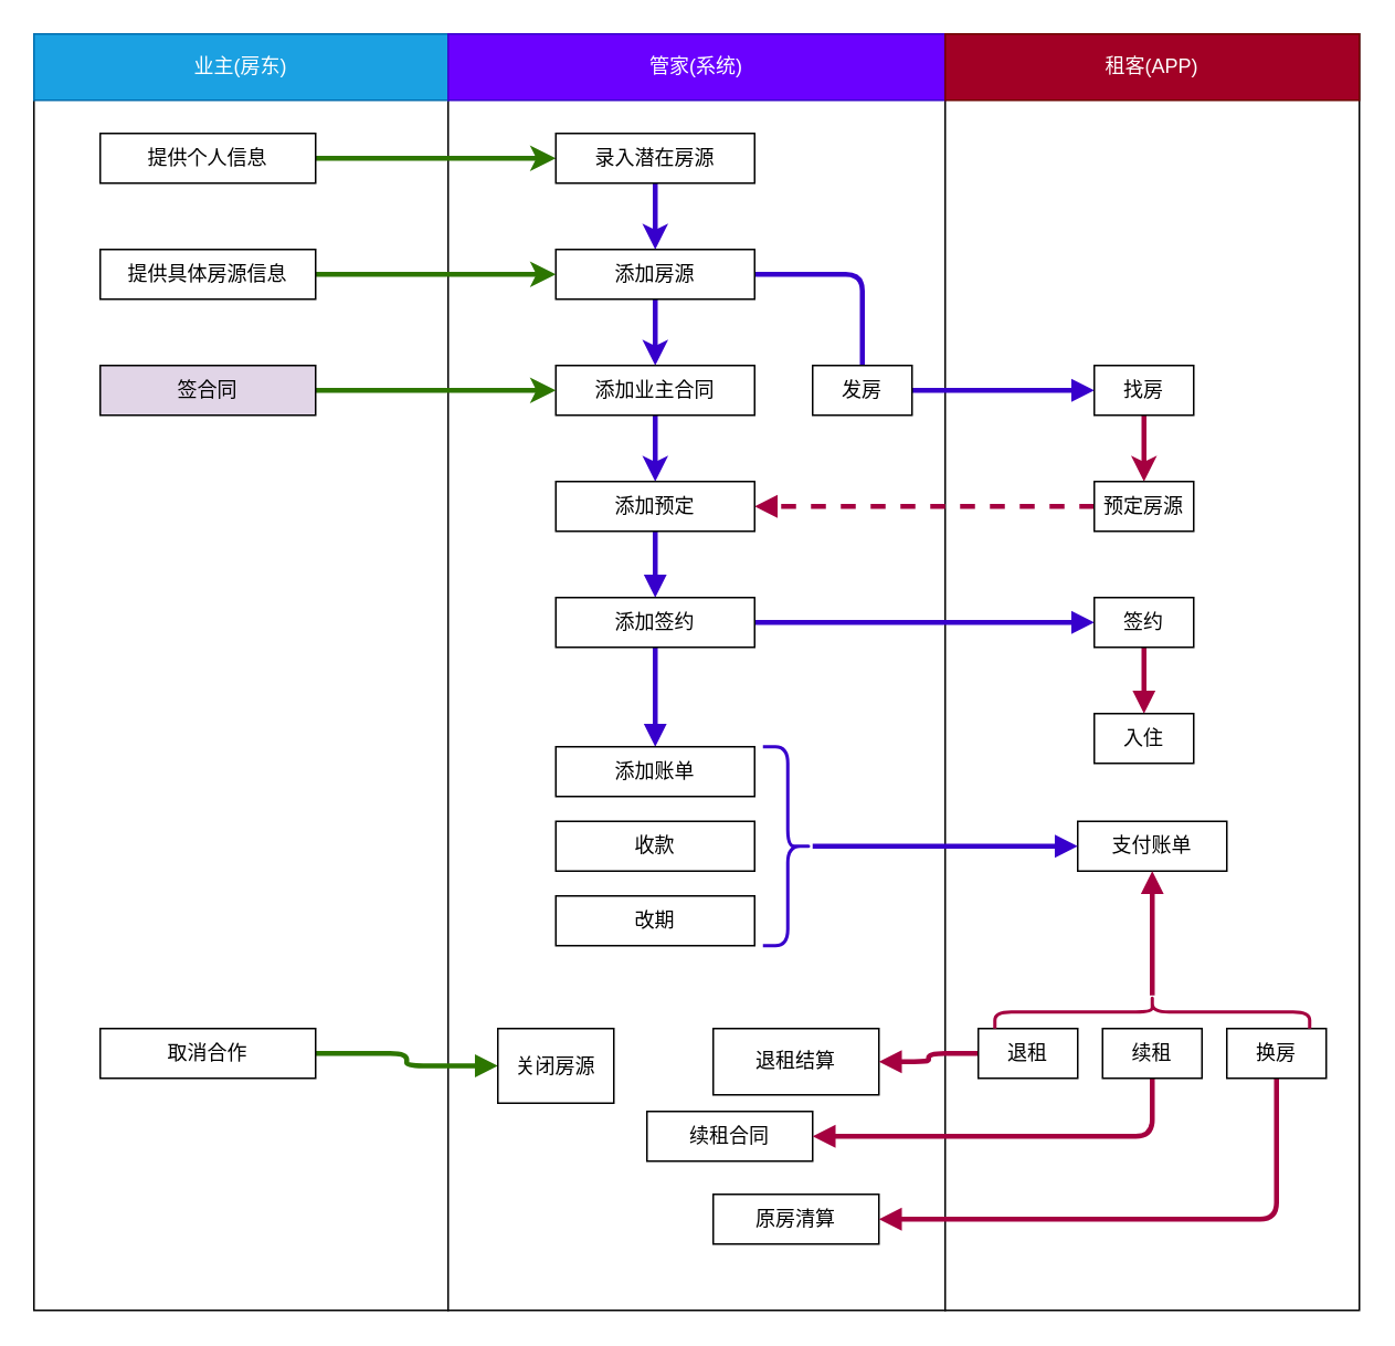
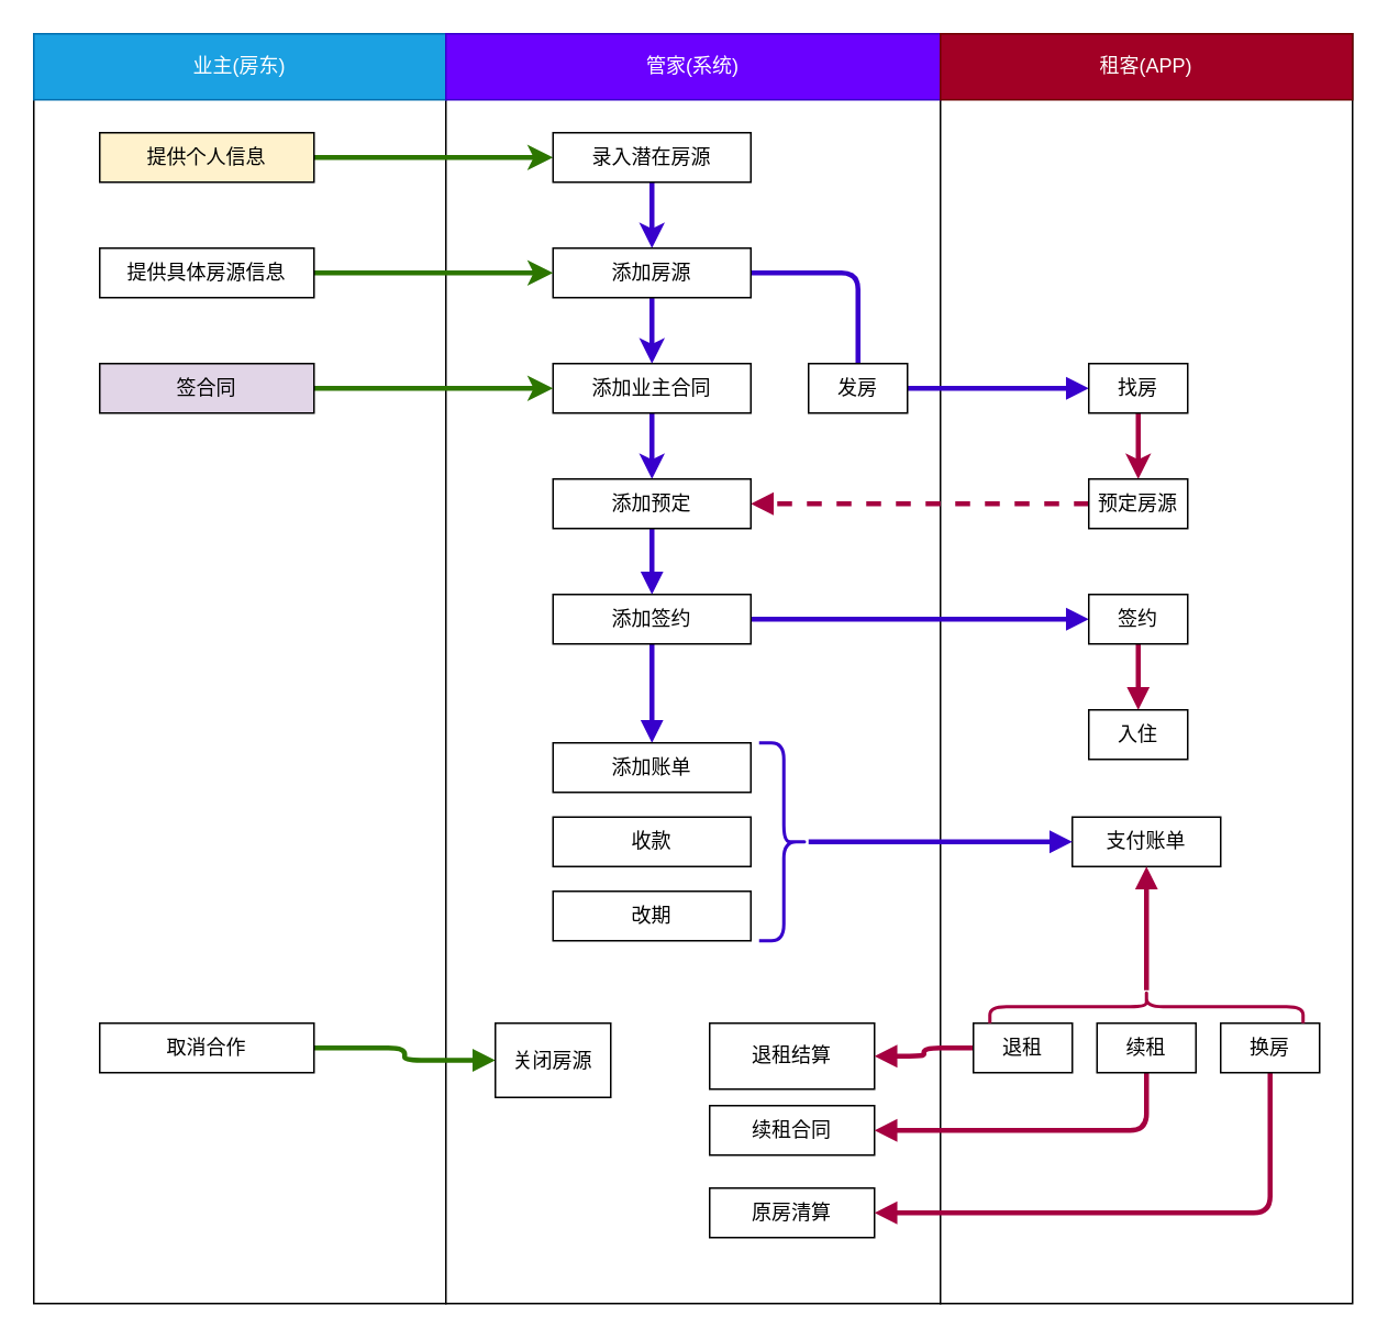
  <mxCell id="0" />
  <mxCell id="1" parent="0" />
  <mxCell id="2" value="" style="rounded=0;whiteSpace=wrap;html=1;" vertex="1" parent="1"><mxGeometry x="20" y="20" width="250" height="770" as="geometry" /></mxCell>
  <mxCell id="3" value="" style="rounded=0;whiteSpace=wrap;html=1;" vertex="1" parent="1"><mxGeometry x="270" y="20" width="300" height="770" as="geometry" /></mxCell>
  <mxCell id="4" value="" style="rounded=0;whiteSpace=wrap;html=1;" vertex="1" parent="1"><mxGeometry x="570" y="20" width="250" height="770" as="geometry" /></mxCell>
  <mxCell id="5" value="业主(房东)" style="rounded=0;whiteSpace=wrap;html=1;fillColor=#1ba1e2;strokeColor=#006EAF;fontColor=#ffffff;" vertex="1" parent="1"><mxGeometry x="20" y="20" width="250" height="40" as="geometry" /></mxCell>
  <mxCell id="6" value="管家(系统)" style="rounded=0;whiteSpace=wrap;html=1;fillColor=#6a00ff;strokeColor=#3700CC;fontColor=#ffffff;" vertex="1" parent="1"><mxGeometry x="270" y="20" width="300" height="40" as="geometry" /></mxCell>
  <mxCell id="7" value="租客(APP)" style="rounded=0;whiteSpace=wrap;html=1;fillColor=#a20025;strokeColor=#6F0000;fontColor=#ffffff;" vertex="1" parent="1"><mxGeometry x="570" y="20" width="250" height="40" as="geometry" /></mxCell>
  <mxCell id="8" value="" style="edgeStyle=orthogonalEdgeStyle;rounded=1;orthogonalLoop=1;jettySize=auto;html=1;entryX=0;entryY=0.5;entryDx=0;entryDy=0;fillColor=#60a917;strokeColor=#2D7600;jumpSize=6;strokeWidth=3;" edge="1" parent="1" source="9" target="11"><mxGeometry relative="1" as="geometry" /></mxCell>
- <mxCell id="9" value="提供个人信息" style="rounded=0;whiteSpace=wrap;html=1;" vertex="1" parent="1"><mxGeometry x="60" y="80" width="130" height="30" as="geometry" /></mxCell>
+ <mxCell id="9" value="提供个人信息" style="rounded=0;whiteSpace=wrap;html=1;fillColor=#fff2cc;" vertex="1" parent="1"><mxGeometry x="60" y="80" width="130" height="30" as="geometry" /></mxCell>
  <mxCell id="10" value="" style="edgeStyle=orthogonalEdgeStyle;rounded=0;orthogonalLoop=1;jettySize=auto;html=1;fillColor=#6a00ff;strokeColor=#3700CC;strokeWidth=3;" edge="1" parent="1" source="11" target="14"><mxGeometry relative="1" as="geometry" /></mxCell>
  <mxCell id="11" value="录入潜在房源" style="rounded=0;whiteSpace=wrap;html=1;" vertex="1" parent="1"><mxGeometry x="335" y="80" width="120" height="30" as="geometry" /></mxCell>
  <mxCell id="12" value="" style="edgeStyle=orthogonalEdgeStyle;rounded=0;orthogonalLoop=1;jettySize=auto;html=1;fillColor=#6a00ff;strokeColor=#3700CC;strokeWidth=3;" edge="1" parent="1" source="14" target="18"><mxGeometry relative="1" as="geometry" /></mxCell>
  <mxCell id="13" style="edgeStyle=orthogonalEdgeStyle;rounded=1;jumpSize=6;orthogonalLoop=1;jettySize=auto;html=1;endArrow=none;endFill=0;strokeWidth=3;fillColor=#6a00ff;strokeColor=#3700CC;" edge="1" parent="1" source="14" target="22"><mxGeometry relative="1" as="geometry" /></mxCell>
  <mxCell id="14" value="添加房源" style="rounded=0;whiteSpace=wrap;html=1;" vertex="1" parent="1"><mxGeometry x="335" y="150" width="120" height="30" as="geometry" /></mxCell>
  <mxCell id="15" value="" style="edgeStyle=orthogonalEdgeStyle;rounded=1;orthogonalLoop=1;jettySize=auto;html=1;entryX=0;entryY=0.5;entryDx=0;entryDy=0;fillColor=#60a917;strokeColor=#2D7600;strokeWidth=3;" edge="1" parent="1" source="16" target="14"><mxGeometry relative="1" as="geometry"><Array as="points" /></mxGeometry></mxCell>
  <mxCell id="16" value="提供具体房源信息" style="rounded=0;whiteSpace=wrap;html=1;" vertex="1" parent="1"><mxGeometry x="60" y="150" width="130" height="30" as="geometry" /></mxCell>
  <mxCell id="17" value="" style="edgeStyle=orthogonalEdgeStyle;rounded=1;jumpSize=6;orthogonalLoop=1;jettySize=auto;html=1;fillColor=#6a00ff;strokeColor=#3700CC;strokeWidth=3;" edge="1" parent="1" source="18" target="28"><mxGeometry relative="1" as="geometry" /></mxCell>
  <mxCell id="18" value="添加业主合同" style="rounded=0;whiteSpace=wrap;html=1;" vertex="1" parent="1"><mxGeometry x="335" y="220" width="120" height="30" as="geometry" /></mxCell>
  <mxCell id="19" style="edgeStyle=orthogonalEdgeStyle;rounded=1;orthogonalLoop=1;jettySize=auto;html=1;entryX=0;entryY=0.5;entryDx=0;entryDy=0;fillColor=#60a917;strokeColor=#2D7600;strokeWidth=3;" edge="1" parent="1" source="20" target="18"><mxGeometry relative="1" as="geometry" /></mxCell>
  <mxCell id="20" value="签合同" style="rounded=0;whiteSpace=wrap;html=1;fillColor=#e1d5e7;" vertex="1" parent="1"><mxGeometry x="60" y="220" width="130" height="30" as="geometry" /></mxCell>
  <mxCell id="21" value="" style="edgeStyle=orthogonalEdgeStyle;rounded=1;jumpSize=6;orthogonalLoop=1;jettySize=auto;html=1;endArrow=block;endFill=1;strokeWidth=3;fillColor=#6a00ff;strokeColor=#3700CC;" edge="1" parent="1" source="22" target="24"><mxGeometry relative="1" as="geometry" /></mxCell>
  <mxCell id="22" value="发房" style="rounded=0;whiteSpace=wrap;html=1;" vertex="1" parent="1"><mxGeometry x="490" y="220" width="60" height="30" as="geometry" /></mxCell>
  <mxCell id="23" value="" style="edgeStyle=orthogonalEdgeStyle;rounded=1;jumpSize=6;orthogonalLoop=1;jettySize=auto;html=1;strokeWidth=3;fillColor=#d80073;strokeColor=#A50040;" edge="1" parent="1" source="24" target="26"><mxGeometry relative="1" as="geometry" /></mxCell>
  <mxCell id="24" value="找房" style="rounded=0;whiteSpace=wrap;html=1;" vertex="1" parent="1"><mxGeometry x="660" y="220" width="60" height="30" as="geometry" /></mxCell>
  <mxCell id="25" style="edgeStyle=orthogonalEdgeStyle;rounded=1;jumpSize=6;orthogonalLoop=1;jettySize=auto;html=1;entryX=1;entryY=0.5;entryDx=0;entryDy=0;endArrow=block;endFill=1;strokeWidth=3;fillColor=#d80073;strokeColor=#A50040;dashed=1;" edge="1" parent="1" source="26" target="28"><mxGeometry relative="1" as="geometry"><Array as="points" /></mxGeometry></mxCell>
  <mxCell id="26" value="预定房源" style="rounded=0;whiteSpace=wrap;html=1;" vertex="1" parent="1"><mxGeometry x="660" y="290" width="60" height="30" as="geometry" /></mxCell>
  <mxCell id="27" value="" style="edgeStyle=orthogonalEdgeStyle;rounded=1;jumpSize=6;orthogonalLoop=1;jettySize=auto;html=1;endArrow=block;endFill=1;strokeWidth=3;fillColor=#6a00ff;strokeColor=#3700CC;" edge="1" parent="1" source="28" target="31"><mxGeometry relative="1" as="geometry" /></mxCell>
  <mxCell id="28" value="添加预定" style="rounded=0;whiteSpace=wrap;html=1;" vertex="1" parent="1"><mxGeometry x="335" y="290" width="120" height="30" as="geometry" /></mxCell>
  <mxCell id="29" value="" style="edgeStyle=orthogonalEdgeStyle;rounded=1;jumpSize=6;orthogonalLoop=1;jettySize=auto;html=1;endArrow=block;endFill=1;strokeWidth=3;fillColor=#6a00ff;strokeColor=#3700CC;" edge="1" parent="1" source="31" target="35"><mxGeometry relative="1" as="geometry" /></mxCell>
  <mxCell id="30" style="edgeStyle=orthogonalEdgeStyle;rounded=1;jumpSize=6;orthogonalLoop=1;jettySize=auto;html=1;entryX=0;entryY=0.5;entryDx=0;entryDy=0;endArrow=block;endFill=1;strokeWidth=3;fillColor=#6a00ff;strokeColor=#3700CC;" edge="1" parent="1" source="31" target="33"><mxGeometry relative="1" as="geometry" /></mxCell>
  <mxCell id="31" value="添加签约" style="rounded=0;whiteSpace=wrap;html=1;" vertex="1" parent="1"><mxGeometry x="335" y="360" width="120" height="30" as="geometry" /></mxCell>
  <mxCell id="32" value="" style="edgeStyle=orthogonalEdgeStyle;rounded=1;jumpSize=6;orthogonalLoop=1;jettySize=auto;html=1;endArrow=block;endFill=1;strokeWidth=3;fillColor=#d80073;strokeColor=#A50040;" edge="1" parent="1" source="33" target="34"><mxGeometry relative="1" as="geometry" /></mxCell>
  <mxCell id="33" value="签约" style="rounded=0;whiteSpace=wrap;html=1;" vertex="1" parent="1"><mxGeometry x="660" y="360" width="60" height="30" as="geometry" /></mxCell>
  <mxCell id="34" value="入住" style="rounded=0;whiteSpace=wrap;html=1;" vertex="1" parent="1"><mxGeometry x="660" y="430" width="60" height="30" as="geometry" /></mxCell>
  <mxCell id="35" value="添加账单" style="rounded=0;whiteSpace=wrap;html=1;" vertex="1" parent="1"><mxGeometry x="335" y="450" width="120" height="30" as="geometry" /></mxCell>
  <mxCell id="36" value="收款" style="rounded=0;whiteSpace=wrap;html=1;" vertex="1" parent="1"><mxGeometry x="335" y="495" width="120" height="30" as="geometry" /></mxCell>
  <mxCell id="37" value="改期" style="rounded=0;whiteSpace=wrap;html=1;" vertex="1" parent="1"><mxGeometry x="335" y="540" width="120" height="30" as="geometry" /></mxCell>
  <mxCell id="38" value="支付账单" style="rounded=0;whiteSpace=wrap;html=1;" vertex="1" parent="1"><mxGeometry x="650" y="495" width="90" height="30" as="geometry" /></mxCell>
  <mxCell id="39" value="" style="edgeStyle=orthogonalEdgeStyle;rounded=1;jumpSize=6;orthogonalLoop=1;jettySize=auto;html=1;endArrow=block;endFill=1;strokeWidth=3;entryX=0;entryY=0.5;entryDx=0;entryDy=0;fillColor=#6a00ff;strokeColor=#3700CC;" edge="1" parent="1" source="40" target="38"><mxGeometry relative="1" as="geometry" /></mxCell>
  <mxCell id="40" value="" style="shape=curlyBracket;whiteSpace=wrap;html=1;rounded=1;strokeWidth=2;direction=west;fillColor=#6a00ff;strokeColor=#3700CC;fontColor=#ffffff;" vertex="1" parent="1"><mxGeometry x="460" y="450" width="30" height="120" as="geometry" /></mxCell>
  <mxCell id="41" style="edgeStyle=orthogonalEdgeStyle;rounded=1;jumpSize=6;orthogonalLoop=1;jettySize=auto;html=1;entryX=0;entryY=0.5;entryDx=0;entryDy=0;endArrow=block;endFill=1;strokeWidth=3;fillColor=#60a917;strokeColor=#2D7600;" edge="1" parent="1" source="42" target="43"><mxGeometry relative="1" as="geometry" /></mxCell>
  <mxCell id="42" value="取消合作" style="rounded=0;whiteSpace=wrap;html=1;" vertex="1" parent="1"><mxGeometry x="60" y="620" width="130" height="30" as="geometry" /></mxCell>
  <mxCell id="43" value="关闭房源" style="rounded=0;whiteSpace=wrap;html=1;" vertex="1" parent="1"><mxGeometry x="300" y="620" width="70" height="45" as="geometry" /></mxCell>
  <mxCell id="44" value="退租结算" style="rounded=0;whiteSpace=wrap;html=1;" vertex="1" parent="1"><mxGeometry x="430" y="620" width="100" height="40" as="geometry" /></mxCell>
- <mxCell id="45" value="续租合同" style="rounded=0;whiteSpace=wrap;html=1;" vertex="1" parent="1"><mxGeometry x="390" y="670" width="100" height="30" as="geometry" /></mxCell>
+ <mxCell id="45" value="续租合同" style="rounded=0;whiteSpace=wrap;html=1;" vertex="1" parent="1"><mxGeometry x="430" y="670" width="100" height="30" as="geometry" /></mxCell>
  <mxCell id="46" value="原房清算" style="rounded=0;whiteSpace=wrap;html=1;" vertex="1" parent="1"><mxGeometry x="430" y="720" width="100" height="30" as="geometry" /></mxCell>
  <mxCell id="47" style="edgeStyle=orthogonalEdgeStyle;rounded=1;jumpSize=6;orthogonalLoop=1;jettySize=auto;html=1;endArrow=block;endFill=1;strokeWidth=3;fillColor=#d80073;strokeColor=#A50040;" edge="1" parent="1" source="48" target="44"><mxGeometry relative="1" as="geometry" /></mxCell>
  <mxCell id="48" value="退租" style="rounded=0;whiteSpace=wrap;html=1;" vertex="1" parent="1"><mxGeometry x="590" y="620" width="60" height="30" as="geometry" /></mxCell>
  <mxCell id="49" style="edgeStyle=orthogonalEdgeStyle;rounded=1;jumpSize=6;orthogonalLoop=1;jettySize=auto;html=1;entryX=1;entryY=0.5;entryDx=0;entryDy=0;endArrow=block;endFill=1;strokeWidth=3;fillColor=#d80073;strokeColor=#A50040;" edge="1" parent="1" source="50" target="45"><mxGeometry relative="1" as="geometry"><Array as="points"><mxPoint x="695" y="685" /></Array></mxGeometry></mxCell>
  <mxCell id="50" value="续租" style="rounded=0;whiteSpace=wrap;html=1;" vertex="1" parent="1"><mxGeometry x="665" y="620" width="60" height="30" as="geometry" /></mxCell>
  <mxCell id="51" style="edgeStyle=orthogonalEdgeStyle;rounded=1;jumpSize=6;orthogonalLoop=1;jettySize=auto;html=1;entryX=1;entryY=0.5;entryDx=0;entryDy=0;endArrow=block;endFill=1;strokeWidth=3;fillColor=#d80073;strokeColor=#A50040;" edge="1" parent="1" source="52" target="46"><mxGeometry relative="1" as="geometry"><Array as="points"><mxPoint x="770" y="735" /></Array></mxGeometry></mxCell>
  <mxCell id="52" value="换房" style="rounded=0;whiteSpace=wrap;html=1;" vertex="1" parent="1"><mxGeometry x="740" y="620" width="60" height="30" as="geometry" /></mxCell>
  <mxCell id="53" value="" style="rounded=1;jumpSize=6;orthogonalLoop=1;jettySize=auto;html=1;endArrow=block;endFill=1;strokeWidth=3;fillColor=#d80073;strokeColor=#A50040;" edge="1" parent="1" source="54" target="38"><mxGeometry relative="1" as="geometry" /></mxCell>
  <mxCell id="54" value="" style="shape=curlyBracket;whiteSpace=wrap;html=1;rounded=1;strokeWidth=2;direction=south;fillColor=#d80073;strokeColor=#A50040;fontColor=#ffffff;" vertex="1" parent="1"><mxGeometry x="600" y="600" width="190" height="20" as="geometry" /></mxCell>
  <mxCell id="55" style="edgeStyle=orthogonalEdgeStyle;rounded=1;jumpSize=6;orthogonalLoop=1;jettySize=auto;html=1;exitX=0.5;exitY=1;exitDx=0;exitDy=0;endArrow=block;endFill=1;strokeWidth=3;" edge="1" parent="1" source="3" target="3"><mxGeometry relative="1" as="geometry" /></mxCell>
